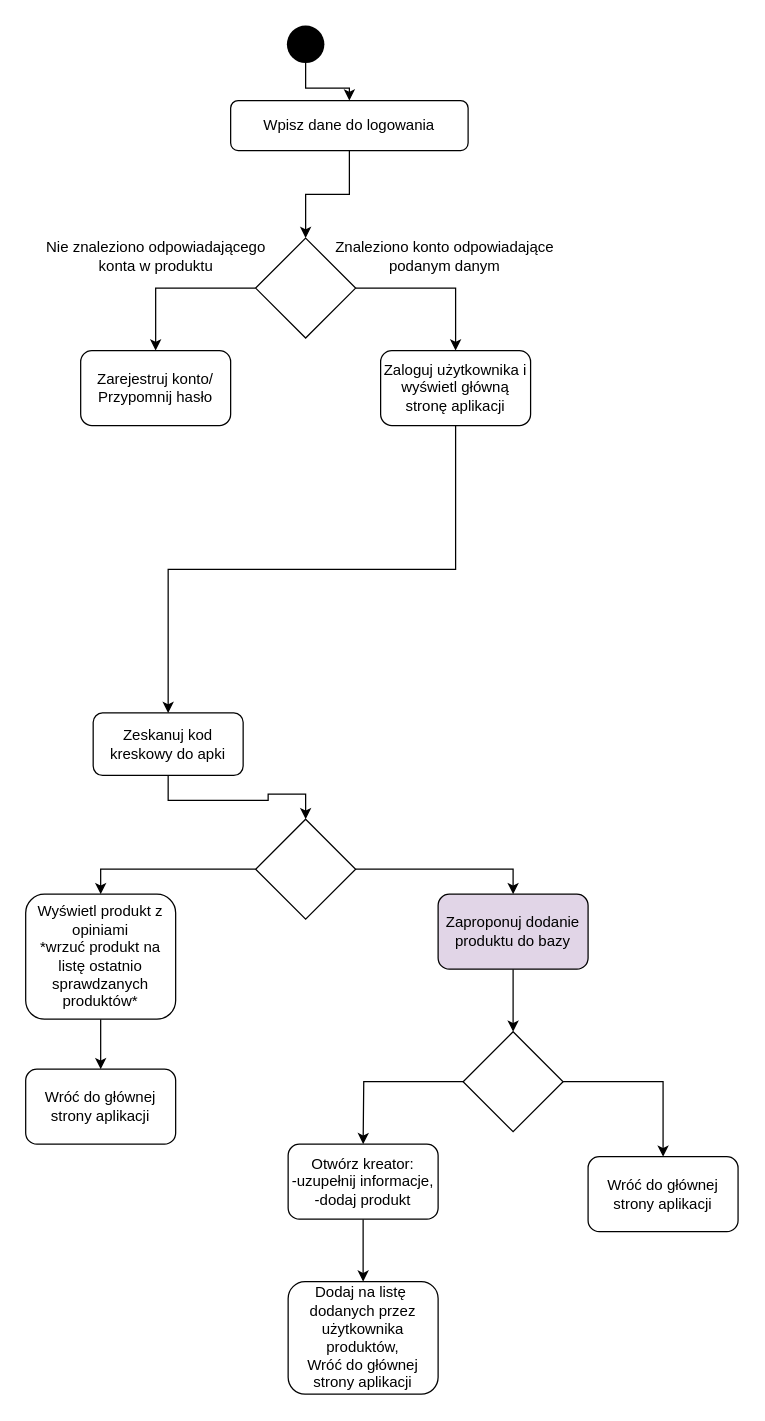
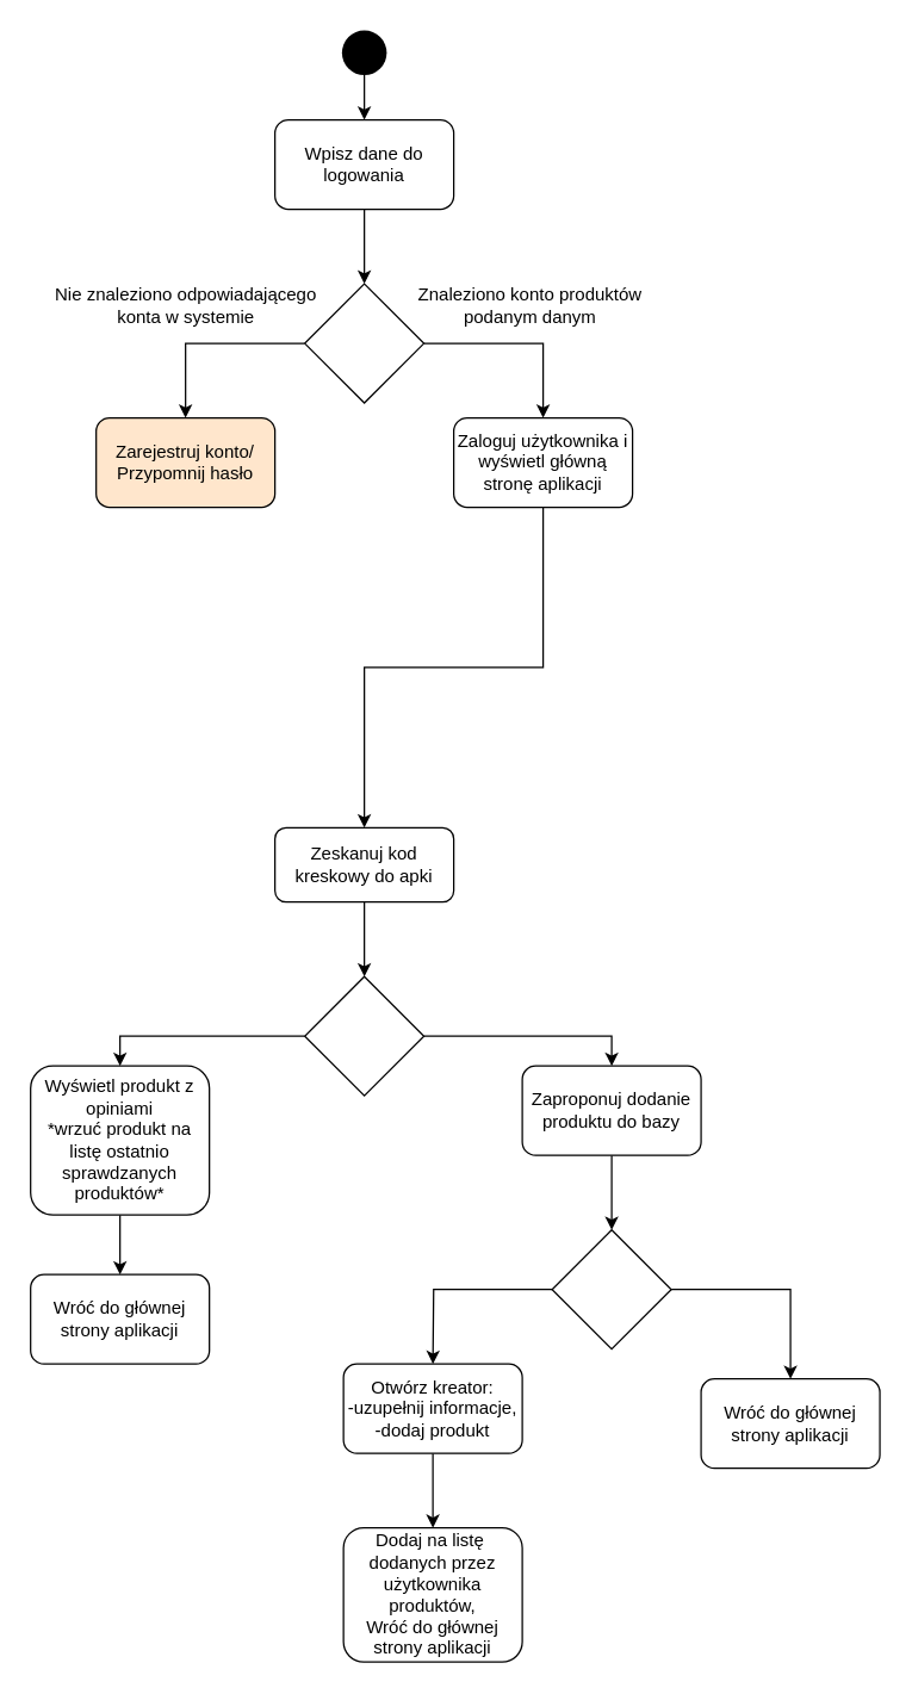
  <mxCell id="0" />
  <mxCell id="1" parent="0" />
  <mxCell id="2" style="edgeStyle=orthogonalEdgeStyle;rounded=0;orthogonalLoop=1;jettySize=auto;html=1;exitX=0.5;exitY=1;exitDx=0;exitDy=0;entryX=0.5;entryY=0;entryDx=0;entryDy=0;" parent="1" source="3" target="22" edge="1"><mxGeometry relative="1" as="geometry" /></mxCell>
  <mxCell id="3" value="" style="ellipse;fillColor=#000000;strokeColor=none;" parent="1" vertex="1"><mxGeometry x="229" y="20" width="30" height="30" as="geometry" /></mxCell>
  <mxCell id="4" style="edgeStyle=orthogonalEdgeStyle;rounded=0;orthogonalLoop=1;jettySize=auto;html=1;exitX=0.5;exitY=1;exitDx=0;exitDy=0;entryX=0.5;entryY=0;entryDx=0;entryDy=0;" parent="1" source="5" target="8" edge="1"><mxGeometry relative="1" as="geometry" /></mxCell>
- <mxCell id="5" value="Zeskanuj kod kreskowy do apki" style="rounded=1;whiteSpace=wrap;html=1;" parent="1" vertex="1"><mxGeometry x="74" y="570" width="120" height="50" as="geometry" /></mxCell>
+ <mxCell id="5" value="Zeskanuj kod kreskowy do apki" style="rounded=1;whiteSpace=wrap;html=1;" parent="1" vertex="1"><mxGeometry x="184" y="555" width="120" height="50" as="geometry" /></mxCell>
  <mxCell id="6" style="edgeStyle=orthogonalEdgeStyle;rounded=0;orthogonalLoop=1;jettySize=auto;html=1;exitX=1;exitY=0.5;exitDx=0;exitDy=0;entryX=0.5;entryY=0;entryDx=0;entryDy=0;" parent="1" source="8" target="10" edge="1"><mxGeometry relative="1" as="geometry" /></mxCell>
  <mxCell id="7" style="edgeStyle=orthogonalEdgeStyle;rounded=0;orthogonalLoop=1;jettySize=auto;html=1;exitX=0;exitY=0.5;exitDx=0;exitDy=0;entryX=0.5;entryY=0;entryDx=0;entryDy=0;" parent="1" source="8" target="12" edge="1"><mxGeometry relative="1" as="geometry" /></mxCell>
  <mxCell id="8" value="" style="rhombus;whiteSpace=wrap;html=1;" parent="1" vertex="1"><mxGeometry x="204" y="655" width="80" height="80" as="geometry" /></mxCell>
  <mxCell id="9" style="edgeStyle=orthogonalEdgeStyle;rounded=0;orthogonalLoop=1;jettySize=auto;html=1;exitX=0.5;exitY=1;exitDx=0;exitDy=0;entryX=0.5;entryY=0;entryDx=0;entryDy=0;" parent="1" source="10" target="15" edge="1"><mxGeometry relative="1" as="geometry" /></mxCell>
- <mxCell id="10" value="Zaproponuj dodanie produktu do bazy" style="rounded=1;whiteSpace=wrap;html=1;fillColor=#e1d5e7;" parent="1" vertex="1"><mxGeometry x="350" y="715" width="120" height="60" as="geometry" /></mxCell>
+ <mxCell id="10" value="Zaproponuj dodanie produktu do bazy" style="rounded=1;whiteSpace=wrap;html=1;" parent="1" vertex="1"><mxGeometry x="350" y="715" width="120" height="60" as="geometry" /></mxCell>
  <mxCell id="11" style="edgeStyle=orthogonalEdgeStyle;rounded=0;orthogonalLoop=1;jettySize=auto;html=1;exitX=0.5;exitY=1;exitDx=0;exitDy=0;entryX=0.5;entryY=0;entryDx=0;entryDy=0;" parent="1" source="12" target="19" edge="1"><mxGeometry relative="1" as="geometry" /></mxCell>
  <mxCell id="12" value="Wyświetl produkt z opiniami&lt;br&gt;*wrzuć produkt na listę ostatnio sprawdzanych produktów*" style="rounded=1;whiteSpace=wrap;html=1;" parent="1" vertex="1"><mxGeometry x="20" y="715" width="120" height="100" as="geometry" /></mxCell>
  <mxCell id="13" style="edgeStyle=orthogonalEdgeStyle;rounded=0;orthogonalLoop=1;jettySize=auto;html=1;exitX=1;exitY=0.5;exitDx=0;exitDy=0;" parent="1" source="15" target="16" edge="1"><mxGeometry relative="1" as="geometry" /></mxCell>
  <mxCell id="14" style="edgeStyle=orthogonalEdgeStyle;rounded=0;orthogonalLoop=1;jettySize=auto;html=1;exitX=0;exitY=0.5;exitDx=0;exitDy=0;entryX=0.5;entryY=0;entryDx=0;entryDy=0;" parent="1" source="15" edge="1"><mxGeometry relative="1" as="geometry"><mxPoint x="290" y="915" as="targetPoint" /></mxGeometry></mxCell>
  <mxCell id="15" value="" style="rhombus;whiteSpace=wrap;html=1;" parent="1" vertex="1"><mxGeometry x="370" y="825" width="80" height="80" as="geometry" /></mxCell>
  <mxCell id="16" value="Wróć do głównej strony aplikacji" style="rounded=1;whiteSpace=wrap;html=1;" parent="1" vertex="1"><mxGeometry x="470" y="925" width="120" height="60" as="geometry" /></mxCell>
  <mxCell id="17" style="edgeStyle=orthogonalEdgeStyle;rounded=0;orthogonalLoop=1;jettySize=auto;html=1;exitX=0.5;exitY=1;exitDx=0;exitDy=0;entryX=0.5;entryY=0;entryDx=0;entryDy=0;" parent="1" source="18" target="20" edge="1"><mxGeometry relative="1" as="geometry" /></mxCell>
  <mxCell id="18" value="Otwórz kreator:&lt;br&gt;-uzupełnij informacje,&lt;br&gt;-dodaj produkt" style="rounded=1;whiteSpace=wrap;html=1;" parent="1" vertex="1"><mxGeometry x="230" y="915" width="120" height="60" as="geometry" /></mxCell>
  <mxCell id="19" value="Wróć do głównej strony aplikacji" style="rounded=1;whiteSpace=wrap;html=1;" parent="1" vertex="1"><mxGeometry x="20" y="855" width="120" height="60" as="geometry" /></mxCell>
  <mxCell id="20" value="Dodaj na listę&amp;nbsp; dodanych przez użytkownika produktów,&lt;br&gt;Wróć do głównej strony aplikacji" style="rounded=1;whiteSpace=wrap;html=1;" parent="1" vertex="1"><mxGeometry x="230" y="1025" width="120" height="90" as="geometry" /></mxCell>
  <mxCell id="21" style="edgeStyle=orthogonalEdgeStyle;rounded=0;orthogonalLoop=1;jettySize=auto;html=1;exitX=0.5;exitY=1;exitDx=0;exitDy=0;entryX=0.5;entryY=0;entryDx=0;entryDy=0;" parent="1" source="22" target="25" edge="1"><mxGeometry relative="1" as="geometry" /></mxCell>
- <mxCell id="22" value="Wpisz dane do logowania" style="rounded=1;whiteSpace=wrap;html=1;" parent="1" vertex="1"><mxGeometry x="184" y="80" width="190" height="40" as="geometry" /></mxCell>
+ <mxCell id="22" value="Wpisz dane do logowania" style="rounded=1;whiteSpace=wrap;html=1;" parent="1" vertex="1"><mxGeometry x="184" y="80" width="120" height="60" as="geometry" /></mxCell>
  <mxCell id="23" style="edgeStyle=orthogonalEdgeStyle;rounded=0;orthogonalLoop=1;jettySize=auto;html=1;exitX=1;exitY=0.5;exitDx=0;exitDy=0;entryX=0.5;entryY=0;entryDx=0;entryDy=0;" parent="1" source="25" target="28" edge="1"><mxGeometry relative="1" as="geometry" /></mxCell>
  <mxCell id="24" style="edgeStyle=orthogonalEdgeStyle;rounded=0;orthogonalLoop=1;jettySize=auto;html=1;exitX=0;exitY=0.5;exitDx=0;exitDy=0;entryX=0.5;entryY=0;entryDx=0;entryDy=0;" parent="1" source="25" target="26" edge="1"><mxGeometry relative="1" as="geometry" /></mxCell>
  <mxCell id="25" value="" style="rhombus;whiteSpace=wrap;html=1;" parent="1" vertex="1"><mxGeometry x="204" y="190" width="80" height="80" as="geometry" /></mxCell>
- <mxCell id="26" value="Zarejestruj konto/&lt;br&gt;Przypomnij hasło" style="rounded=1;whiteSpace=wrap;html=1;" parent="1" vertex="1"><mxGeometry x="64" y="280" width="120" height="60" as="geometry" /></mxCell>
+ <mxCell id="26" value="Zarejestruj konto/&lt;br&gt;Przypomnij hasło" style="rounded=1;whiteSpace=wrap;html=1;fillColor=#ffe6cc;" parent="1" vertex="1"><mxGeometry x="64" y="280" width="120" height="60" as="geometry" /></mxCell>
  <mxCell id="27" style="edgeStyle=orthogonalEdgeStyle;rounded=0;orthogonalLoop=1;jettySize=auto;html=1;exitX=0.5;exitY=1;exitDx=0;exitDy=0;entryX=0.5;entryY=0;entryDx=0;entryDy=0;" parent="1" source="28" target="5" edge="1"><mxGeometry relative="1" as="geometry" /></mxCell>
  <mxCell id="28" value="Zaloguj użytkownika i wyświetl główną&lt;br&gt;stronę aplikacji" style="rounded=1;whiteSpace=wrap;html=1;" parent="1" vertex="1"><mxGeometry x="304" y="280" width="120" height="60" as="geometry" /></mxCell>
- <mxCell id="29" value="Nie znaleziono odpowiadającego &lt;br&gt;konta w produktu" style="text;html=1;align=center;verticalAlign=middle;resizable=0;points=[];autosize=1;strokeColor=none;fillColor=none;" parent="1" vertex="1"><mxGeometry x="29" y="190" width="190" height="30" as="geometry" /></mxCell>
- <mxCell id="30" value="Znaleziono konto odpowiadające &lt;br&gt;podanym danym" style="text;html=1;align=center;verticalAlign=middle;resizable=0;points=[];autosize=1;strokeColor=none;fillColor=none;" parent="1" vertex="1"><mxGeometry x="260" y="190" width="190" height="30" as="geometry" /></mxCell>
+ <mxCell id="29" value="Nie znaleziono odpowiadającego &lt;br&gt;konta w systemie" style="text;html=1;align=center;verticalAlign=middle;resizable=0;points=[];autosize=1;strokeColor=none;fillColor=none;" parent="1" vertex="1"><mxGeometry x="29" y="190" width="190" height="30" as="geometry" /></mxCell>
+ <mxCell id="30" value="Znaleziono konto produktów &lt;br&gt;podanym danym" style="text;html=1;align=center;verticalAlign=middle;resizable=0;points=[];autosize=1;strokeColor=none;fillColor=none;" parent="1" vertex="1"><mxGeometry x="260" y="190" width="190" height="30" as="geometry" /></mxCell>
